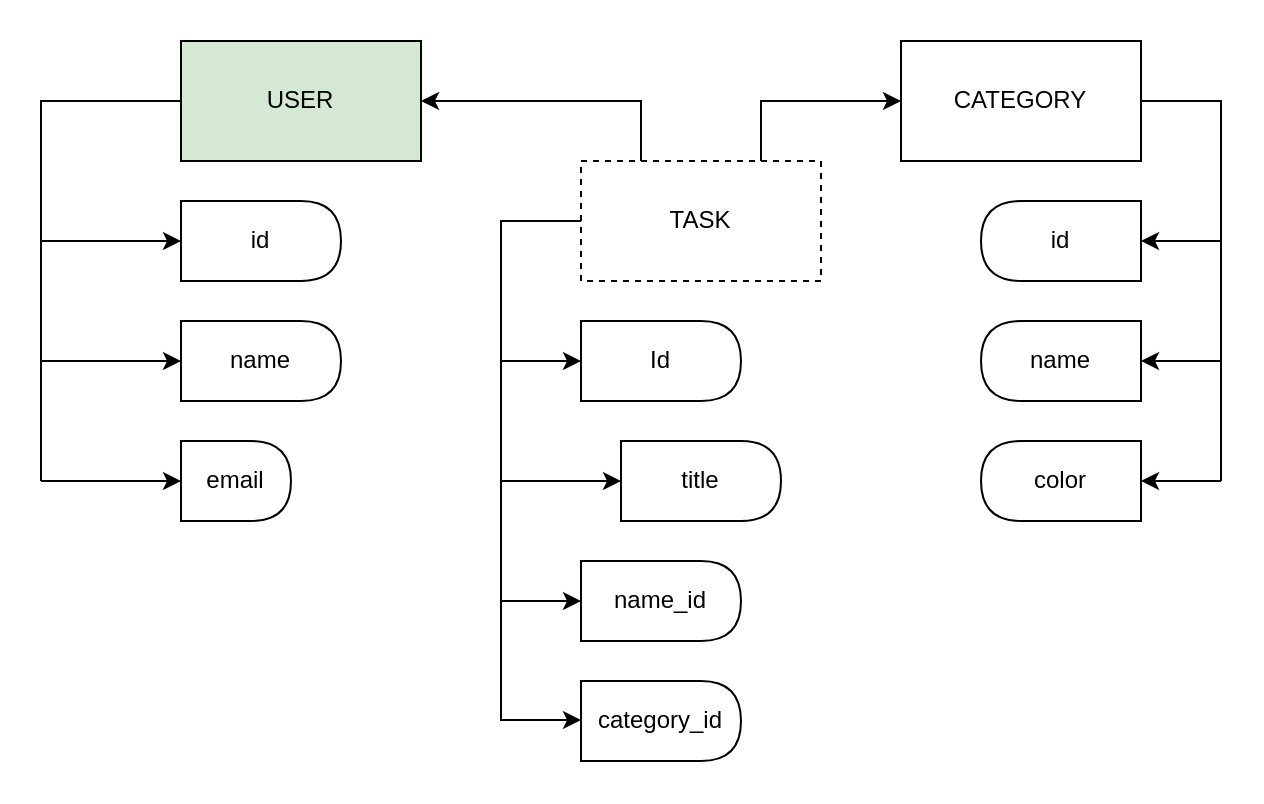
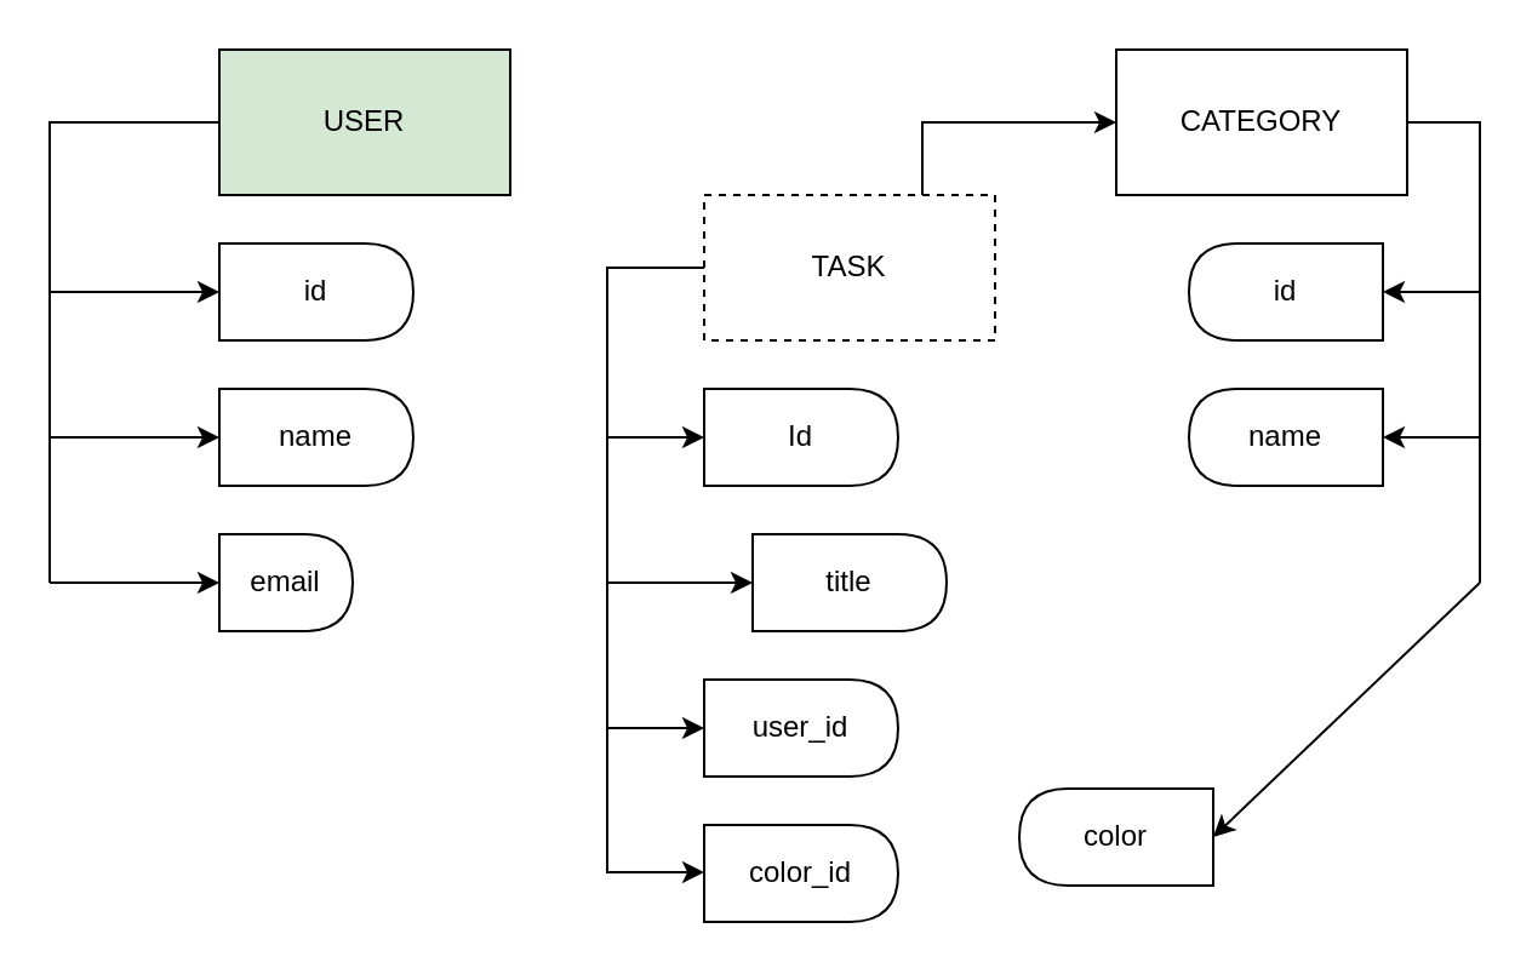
  <mxCell id="0" />
  <mxCell id="1" parent="0" />
  <mxCell id="2" value="USER" style="rounded=0;whiteSpace=wrap;html=1;fillColor=#d5e8d4;" parent="1" vertex="1"><mxGeometry x="90" y="20" width="120" height="60" as="geometry" /></mxCell>
- <mxCell id="3" style="edgeStyle=orthogonalEdgeStyle;rounded=0;orthogonalLoop=1;jettySize=auto;html=1;exitX=0.25;exitY=0;exitDx=0;exitDy=0;entryX=1;entryY=0.5;entryDx=0;entryDy=0;" parent="1" source="5" target="2" edge="1"><mxGeometry relative="1" as="geometry" /></mxCell>
  <mxCell id="4" style="edgeStyle=orthogonalEdgeStyle;rounded=0;orthogonalLoop=1;jettySize=auto;html=1;exitX=0.75;exitY=0;exitDx=0;exitDy=0;entryX=0;entryY=0.5;entryDx=0;entryDy=0;" parent="1" source="5" target="6" edge="1"><mxGeometry relative="1" as="geometry" /></mxCell>
  <mxCell id="5" value="TASK" style="rounded=0;whiteSpace=wrap;html=1;dashed=1;" parent="1" vertex="1"><mxGeometry x="290" y="80" width="120" height="60" as="geometry" /></mxCell>
- <mxCell id="6" value="CATEGORY" style="rounded=0;whiteSpace=wrap;html=1;" parent="1" vertex="1"><mxGeometry x="450" y="20" width="120" height="60" as="geometry" /></mxCell>
+ <mxCell id="6" value="CATEGORY" style="rounded=0;whiteSpace=wrap;html=1;" parent="1" vertex="1"><mxGeometry x="460" y="20" width="120" height="60" as="geometry" /></mxCell>
  <mxCell id="7" value="id" style="shape=delay;whiteSpace=wrap;html=1;" parent="1" vertex="1"><mxGeometry x="90" y="100" width="80" height="40" as="geometry" /></mxCell>
  <mxCell id="8" value="name" style="shape=delay;whiteSpace=wrap;html=1;" parent="1" vertex="1"><mxGeometry x="90" y="160" width="80" height="40" as="geometry" /></mxCell>
  <mxCell id="9" value="email" style="shape=delay;whiteSpace=wrap;html=1;" parent="1" vertex="1"><mxGeometry x="90" y="220" width="55" height="40" as="geometry" /></mxCell>
  <mxCell id="10" value="name" style="shape=delay;whiteSpace=wrap;html=1;direction=west;" parent="1" vertex="1"><mxGeometry x="490" y="160" width="80" height="40" as="geometry" /></mxCell>
  <mxCell id="11" value="id" style="shape=delay;whiteSpace=wrap;html=1;direction=west;" parent="1" vertex="1"><mxGeometry x="490" y="100" width="80" height="40" as="geometry" /></mxCell>
- <mxCell id="12" value="color" style="shape=delay;whiteSpace=wrap;html=1;direction=west;" parent="1" vertex="1"><mxGeometry x="490" y="220" width="80" height="40" as="geometry" /></mxCell>
- <mxCell id="13" value="name_id" style="shape=delay;whiteSpace=wrap;html=1;" parent="1" vertex="1"><mxGeometry x="290" y="280" width="80" height="40" as="geometry" /></mxCell>
+ <mxCell id="12" value="color" style="shape=delay;whiteSpace=wrap;html=1;direction=west;" parent="1" vertex="1"><mxGeometry x="420" y="325" width="80" height="40" as="geometry" /></mxCell>
+ <mxCell id="13" value="user_id" style="shape=delay;whiteSpace=wrap;html=1;" parent="1" vertex="1"><mxGeometry x="290" y="280" width="80" height="40" as="geometry" /></mxCell>
  <mxCell id="14" value="title" style="shape=delay;whiteSpace=wrap;html=1;" parent="1" vertex="1"><mxGeometry x="310" y="220" width="80" height="40" as="geometry" /></mxCell>
  <mxCell id="15" value="Id" style="shape=delay;whiteSpace=wrap;html=1;" parent="1" vertex="1"><mxGeometry x="290" y="160" width="80" height="40" as="geometry" /></mxCell>
  <mxCell id="16" value="" style="endArrow=none;html=1;rounded=0;entryX=0;entryY=0.5;entryDx=0;entryDy=0;" parent="1" target="2" edge="1"><mxGeometry width="50" height="50" relative="1" as="geometry"><mxPoint x="20" y="240" as="sourcePoint" /><mxPoint x="20" y="60" as="targetPoint" /><Array as="points"><mxPoint x="20" y="50" /></Array></mxGeometry></mxCell>
  <mxCell id="17" value="" style="endArrow=none;html=1;rounded=0;entryX=0;entryY=0.5;entryDx=0;entryDy=0;" parent="1" target="5" edge="1"><mxGeometry width="50" height="50" relative="1" as="geometry"><mxPoint x="250" y="360" as="sourcePoint" /><mxPoint x="220" y="350" as="targetPoint" /><Array as="points"><mxPoint x="250" y="110" /></Array></mxGeometry></mxCell>
  <mxCell id="18" value="" style="endArrow=none;html=1;rounded=0;entryX=1;entryY=0.5;entryDx=0;entryDy=0;" parent="1" target="6" edge="1"><mxGeometry width="50" height="50" relative="1" as="geometry"><mxPoint x="610" y="240" as="sourcePoint" /><mxPoint x="680" y="150" as="targetPoint" /><Array as="points"><mxPoint x="610" y="50" /></Array></mxGeometry></mxCell>
  <mxCell id="19" value="" style="endArrow=classic;html=1;rounded=0;entryX=0;entryY=0.5;entryDx=0;entryDy=0;" parent="1" target="9" edge="1"><mxGeometry width="50" height="50" relative="1" as="geometry"><mxPoint x="20" y="240" as="sourcePoint" /><mxPoint x="90" y="390" as="targetPoint" /></mxGeometry></mxCell>
  <mxCell id="20" value="" style="endArrow=classic;html=1;rounded=0;entryX=0;entryY=0.5;entryDx=0;entryDy=0;" parent="1" target="8" edge="1"><mxGeometry width="50" height="50" relative="1" as="geometry"><mxPoint x="20" y="180" as="sourcePoint" /><mxPoint x="10" y="390" as="targetPoint" /></mxGeometry></mxCell>
  <mxCell id="21" value="" style="endArrow=classic;html=1;rounded=0;entryX=0;entryY=0.5;entryDx=0;entryDy=0;" parent="1" target="7" edge="1"><mxGeometry width="50" height="50" relative="1" as="geometry"><mxPoint x="20" y="120" as="sourcePoint" /><mxPoint x="70" y="120" as="targetPoint" /></mxGeometry></mxCell>
  <mxCell id="22" value="" style="endArrow=classic;html=1;rounded=0;entryX=0;entryY=0.5;entryDx=0;entryDy=0;" parent="1" target="14" edge="1"><mxGeometry width="50" height="50" relative="1" as="geometry"><mxPoint x="250" y="240" as="sourcePoint" /><mxPoint x="190" y="350" as="targetPoint" /></mxGeometry></mxCell>
  <mxCell id="23" value="" style="endArrow=classic;html=1;rounded=0;" parent="1" edge="1"><mxGeometry width="50" height="50" relative="1" as="geometry"><mxPoint x="250" y="300" as="sourcePoint" /><mxPoint x="290" y="300" as="targetPoint" /></mxGeometry></mxCell>
  <mxCell id="24" value="" style="endArrow=classic;html=1;rounded=0;entryX=0;entryY=0.5;entryDx=0;entryDy=0;" parent="1" target="15" edge="1"><mxGeometry width="50" height="50" relative="1" as="geometry"><mxPoint x="250" y="180" as="sourcePoint" /><mxPoint x="310" y="400" as="targetPoint" /></mxGeometry></mxCell>
  <mxCell id="25" value="" style="endArrow=classic;html=1;rounded=0;entryX=0;entryY=0.5;entryDx=0;entryDy=0;" parent="1" target="12" edge="1"><mxGeometry width="50" height="50" relative="1" as="geometry"><mxPoint x="610" y="240" as="sourcePoint" /><mxPoint x="630" y="300" as="targetPoint" /></mxGeometry></mxCell>
  <mxCell id="26" value="" style="endArrow=classic;html=1;rounded=0;entryX=0;entryY=0.5;entryDx=0;entryDy=0;" parent="1" target="10" edge="1"><mxGeometry width="50" height="50" relative="1" as="geometry"><mxPoint x="610" y="180" as="sourcePoint" /><mxPoint x="670" y="290" as="targetPoint" /></mxGeometry></mxCell>
  <mxCell id="27" value="" style="endArrow=classic;html=1;rounded=0;entryX=0;entryY=0.5;entryDx=0;entryDy=0;" parent="1" target="11" edge="1"><mxGeometry width="50" height="50" relative="1" as="geometry"><mxPoint x="610" y="120" as="sourcePoint" /><mxPoint x="650" y="250" as="targetPoint" /></mxGeometry></mxCell>
- <mxCell id="28" value="category_id" style="shape=delay;whiteSpace=wrap;html=1;" vertex="1" parent="1"><mxGeometry x="290" y="340" width="80" height="40" as="geometry" /></mxCell>
+ <mxCell id="28" value="color_id" style="shape=delay;whiteSpace=wrap;html=1;" vertex="1" parent="1"><mxGeometry x="290" y="340" width="80" height="40" as="geometry" /></mxCell>
  <mxCell id="29" value="" style="endArrow=classic;html=1;rounded=0;" edge="1" parent="1"><mxGeometry width="50" height="50" relative="1" as="geometry"><mxPoint x="250" y="359.5" as="sourcePoint" /><mxPoint x="290" y="359.5" as="targetPoint" /></mxGeometry></mxCell>
